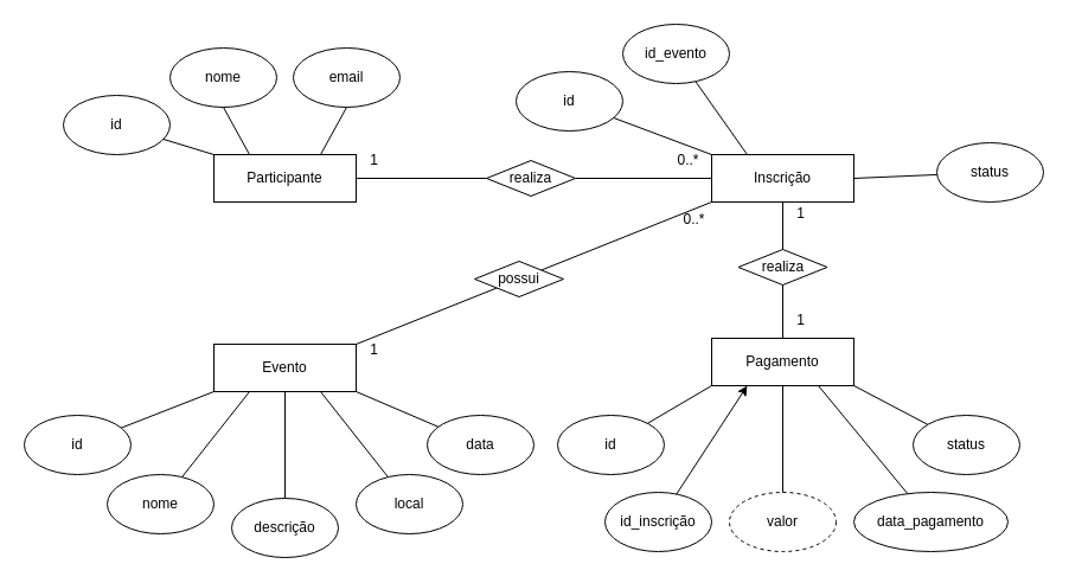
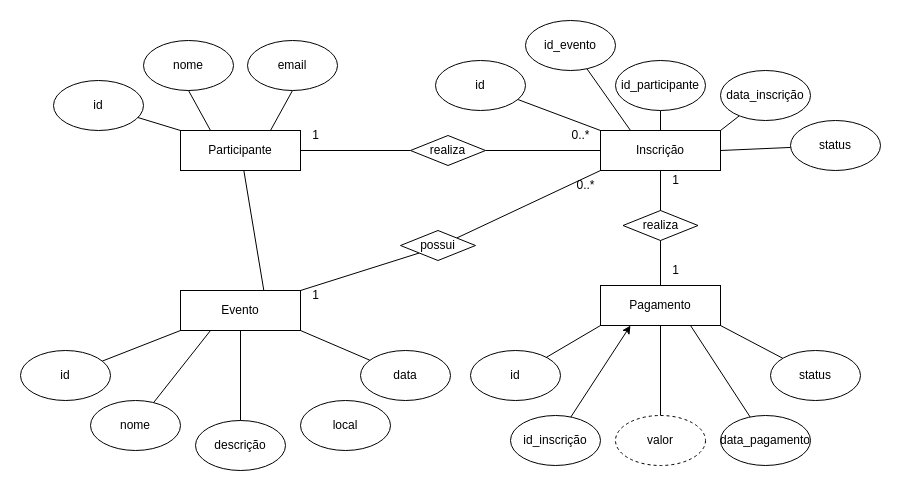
  <mxCell id="0" />
  <mxCell id="1" parent="0" />
  <mxCell id="2" style="edgeStyle=none;html=1;exitX=0;exitY=0;exitDx=0;exitDy=0;endArrow=none;endFill=0;" parent="1" source="4" target="5" edge="1"><mxGeometry relative="1" as="geometry" /></mxCell>
  <mxCell id="3" style="edgeStyle=none;html=1;exitX=0.75;exitY=0;exitDx=0;exitDy=0;entryX=0.5;entryY=1;entryDx=0;entryDy=0;endArrow=none;endFill=0;" parent="1" source="4" target="7" edge="1"><mxGeometry relative="1" as="geometry" /></mxCell>
  <mxCell id="4" value="Participante" style="rounded=0;whiteSpace=wrap;html=1;" parent="1" vertex="1"><mxGeometry x="180" y="130" width="120" height="40" as="geometry" /></mxCell>
  <mxCell id="5" value="id" style="ellipse;whiteSpace=wrap;html=1;" parent="1" vertex="1"><mxGeometry x="53" y="80" width="90" height="50" as="geometry" /></mxCell>
  <mxCell id="6" value="nome" style="ellipse;whiteSpace=wrap;html=1;" parent="1" vertex="1"><mxGeometry x="143" y="40" width="90" height="50" as="geometry" /></mxCell>
  <mxCell id="7" value="email" style="ellipse;whiteSpace=wrap;html=1;" parent="1" vertex="1"><mxGeometry x="247" y="40" width="90" height="50" as="geometry" /></mxCell>
  <mxCell id="8" value="" style="endArrow=none;html=1;entryX=0.25;entryY=0;entryDx=0;entryDy=0;exitX=0.5;exitY=1;exitDx=0;exitDy=0;" parent="1" source="6" target="4" edge="1"><mxGeometry width="50" height="50" relative="1" as="geometry"><mxPoint x="183" y="100" as="sourcePoint" /><mxPoint x="133" y="210" as="targetPoint" /></mxGeometry></mxCell>
  <mxCell id="9" style="edgeStyle=none;html=1;exitX=0;exitY=1;exitDx=0;exitDy=0;endArrow=none;endFill=0;" parent="1" source="13" target="14" edge="1"><mxGeometry relative="1" as="geometry" /></mxCell>
  <mxCell id="10" style="edgeStyle=none;html=1;exitX=0.5;exitY=0;exitDx=0;exitDy=0;entryX=0.5;entryY=1;entryDx=0;entryDy=0;endArrow=none;endFill=0;" parent="1" source="13" target="16" edge="1"><mxGeometry relative="1" as="geometry" /></mxCell>
- <mxCell id="11" style="edgeStyle=none;html=1;exitX=0.75;exitY=1;exitDx=0;exitDy=0;endArrow=none;endFill=0;" parent="1" source="13" target="17" edge="1"><mxGeometry relative="1" as="geometry" /></mxCell>
+ <mxCell id="11" style="edgeStyle=none;html=1;exitX=0.75;exitY=1;exitDx=0;exitDy=0;endArrow=none;endFill=0;" parent="1" source="13" target="4" edge="1"><mxGeometry relative="1" as="geometry" /></mxCell>
  <mxCell id="12" style="edgeStyle=none;html=1;entryX=0;entryY=1;entryDx=0;entryDy=0;exitX=1;exitY=0;exitDx=0;exitDy=0;endArrow=none;endFill=0;" parent="1" source="50" target="37" edge="1"><mxGeometry relative="1" as="geometry" /></mxCell>
  <mxCell id="13" value="Evento" style="rounded=0;whiteSpace=wrap;html=1;" parent="1" vertex="1"><mxGeometry x="180" y="290" width="120" height="40" as="geometry" /></mxCell>
  <mxCell id="14" value="id" style="ellipse;whiteSpace=wrap;html=1;" parent="1" vertex="1"><mxGeometry x="20" y="350" width="90" height="50" as="geometry" /></mxCell>
  <mxCell id="15" value="nome" style="ellipse;whiteSpace=wrap;html=1;" parent="1" vertex="1"><mxGeometry x="90" y="400" width="90" height="50" as="geometry" /></mxCell>
  <mxCell id="16" value="descrição" style="ellipse;whiteSpace=wrap;html=1;" parent="1" vertex="1"><mxGeometry x="195" y="420" width="90" height="50" as="geometry" /></mxCell>
  <mxCell id="17" value="local" style="ellipse;whiteSpace=wrap;html=1;" parent="1" vertex="1"><mxGeometry x="300" y="400" width="90" height="50" as="geometry" /></mxCell>
  <mxCell id="18" value="" style="endArrow=none;html=1;entryX=0.25;entryY=1;entryDx=0;entryDy=0;" parent="1" source="15" target="13" edge="1"><mxGeometry width="50" height="50" relative="1" as="geometry"><mxPoint x="150" y="360" as="sourcePoint" /><mxPoint x="130" y="370" as="targetPoint" /></mxGeometry></mxCell>
  <mxCell id="19" style="edgeStyle=none;html=1;entryX=1;entryY=1;entryDx=0;entryDy=0;endArrow=none;endFill=0;" parent="1" source="20" target="13" edge="1"><mxGeometry relative="1" as="geometry" /></mxCell>
  <mxCell id="20" value="data" style="ellipse;whiteSpace=wrap;html=1;" parent="1" vertex="1"><mxGeometry x="360" y="350" width="90" height="50" as="geometry" /></mxCell>
  <mxCell id="21" style="edgeStyle=none;html=1;exitX=0;exitY=1;exitDx=0;exitDy=0;endArrow=none;endFill=0;" parent="1" source="25" target="26" edge="1"><mxGeometry relative="1" as="geometry" /></mxCell>
  <mxCell id="22" style="edgeStyle=none;html=1;exitX=0.5;exitY=0;exitDx=0;exitDy=0;entryX=0.5;entryY=1;entryDx=0;entryDy=0;endArrow=none;endFill=0;" parent="1" source="25" target="28" edge="1"><mxGeometry relative="1" as="geometry" /></mxCell>
  <mxCell id="23" style="edgeStyle=none;html=1;exitX=0.75;exitY=1;exitDx=0;exitDy=0;endArrow=none;endFill=0;" parent="1" source="25" target="29" edge="1"><mxGeometry relative="1" as="geometry" /></mxCell>
  <mxCell id="24" style="edgeStyle=none;html=1;endArrow=none;endFill=0;" parent="1" source="25" target="37" edge="1"><mxGeometry relative="1" as="geometry" /></mxCell>
  <mxCell id="25" value="Pagamento" style="rounded=0;whiteSpace=wrap;html=1;" parent="1" vertex="1"><mxGeometry x="600" y="285" width="120" height="40" as="geometry" /></mxCell>
  <mxCell id="26" value="id" style="ellipse;whiteSpace=wrap;html=1;" parent="1" vertex="1"><mxGeometry x="470" y="350" width="90" height="50" as="geometry" /></mxCell>
  <mxCell id="27" value="id_inscrição" style="ellipse;whiteSpace=wrap;html=1;" parent="1" vertex="1"><mxGeometry x="510" y="415" width="90" height="50" as="geometry" /></mxCell>
  <mxCell id="28" value="valor" style="ellipse;whiteSpace=wrap;html=1;dashed=1;" parent="1" vertex="1"><mxGeometry x="615" y="415" width="90" height="50" as="geometry" /></mxCell>
- <mxCell id="29" value="data_pagamento" style="ellipse;whiteSpace=wrap;html=1;" parent="1" vertex="1"><mxGeometry x="720" y="415" width="130" height="50" as="geometry" /></mxCell>
+ <mxCell id="29" value="data_pagamento" style="ellipse;whiteSpace=wrap;html=1;" parent="1" vertex="1"><mxGeometry x="720" y="415" width="90" height="50" as="geometry" /></mxCell>
  <mxCell id="30" value="" style="endArrow=classic;html=1;entryX=0.25;entryY=1;entryDx=0;entryDy=0;" parent="1" source="27" target="25" edge="1"><mxGeometry width="50" height="50" relative="1" as="geometry"><mxPoint x="570" y="355" as="sourcePoint" /><mxPoint x="550" y="365" as="targetPoint" /></mxGeometry></mxCell>
  <mxCell id="31" style="edgeStyle=none;html=1;entryX=1;entryY=1;entryDx=0;entryDy=0;endArrow=none;endFill=0;" parent="1" source="32" target="25" edge="1"><mxGeometry relative="1" as="geometry" /></mxCell>
  <mxCell id="32" value="status" style="ellipse;whiteSpace=wrap;html=1;" parent="1" vertex="1"><mxGeometry x="770" y="350" width="90" height="50" as="geometry" /></mxCell>
  <mxCell id="33" style="edgeStyle=none;html=1;endArrow=none;endFill=0;exitX=0;exitY=0;exitDx=0;exitDy=0;" parent="1" source="37" target="38" edge="1"><mxGeometry relative="1" as="geometry"><mxPoint x="600" y="120" as="sourcePoint" /></mxGeometry></mxCell>
+ <mxCell id="34" style="edgeStyle=none;html=1;exitX=0.5;exitY=0;exitDx=0;exitDy=0;entryX=0.5;entryY=1;entryDx=0;entryDy=0;endArrow=none;endFill=0;" parent="1" source="37" target="40" edge="1"><mxGeometry relative="1" as="geometry" /></mxCell>
+ <mxCell id="35" style="edgeStyle=none;html=1;exitX=1;exitY=0;exitDx=0;exitDy=0;endArrow=none;endFill=0;" parent="1" source="37" target="41" edge="1"><mxGeometry relative="1" as="geometry" /></mxCell>
  <mxCell id="36" style="edgeStyle=none;html=1;endArrow=none;endFill=0;" parent="1" source="53" target="4" edge="1"><mxGeometry relative="1" as="geometry" /></mxCell>
  <mxCell id="37" value="Inscrição" style="rounded=0;whiteSpace=wrap;html=1;" parent="1" vertex="1"><mxGeometry x="600" y="130" width="120" height="40" as="geometry" /></mxCell>
  <mxCell id="38" value="id" style="ellipse;whiteSpace=wrap;html=1;" parent="1" vertex="1"><mxGeometry x="435" y="60" width="90" height="50" as="geometry" /></mxCell>
  <mxCell id="39" value="id_evento" style="ellipse;whiteSpace=wrap;html=1;" parent="1" vertex="1"><mxGeometry x="525" y="20" width="90" height="50" as="geometry" /></mxCell>
+ <mxCell id="40" value="id_participante" style="ellipse;whiteSpace=wrap;html=1;" parent="1" vertex="1"><mxGeometry x="615" y="60" width="90" height="50" as="geometry" /></mxCell>
+ <mxCell id="41" value="data_inscrição" style="ellipse;whiteSpace=wrap;html=1;" parent="1" vertex="1"><mxGeometry x="720" y="70" width="90" height="50" as="geometry" /></mxCell>
  <mxCell id="42" value="" style="endArrow=none;html=1;entryX=0.25;entryY=0;entryDx=0;entryDy=0;" parent="1" source="39" target="37" edge="1"><mxGeometry width="50" height="50" relative="1" as="geometry"><mxPoint x="570" y="195" as="sourcePoint" /><mxPoint x="550" y="205" as="targetPoint" /></mxGeometry></mxCell>
  <mxCell id="43" style="edgeStyle=none;html=1;entryX=1;entryY=0.5;entryDx=0;entryDy=0;endArrow=none;endFill=0;" parent="1" source="44" target="37" edge="1"><mxGeometry relative="1" as="geometry" /></mxCell>
  <mxCell id="44" value="status" style="ellipse;whiteSpace=wrap;html=1;" parent="1" vertex="1"><mxGeometry x="790" y="120" width="90" height="50" as="geometry" /></mxCell>
  <mxCell id="45" value="1" style="text;html=1;align=center;verticalAlign=middle;resizable=0;points=[];autosize=1;strokeColor=none;fillColor=none;" parent="1" vertex="1"><mxGeometry x="660" y="165" width="30" height="30" as="geometry" /></mxCell>
  <mxCell id="46" value="1" style="text;html=1;align=center;verticalAlign=middle;resizable=0;points=[];autosize=1;strokeColor=none;fillColor=none;" parent="1" vertex="1"><mxGeometry x="660" y="255" width="30" height="30" as="geometry" /></mxCell>
  <mxCell id="47" value="0..*" style="text;html=1;align=center;verticalAlign=middle;resizable=0;points=[];autosize=1;strokeColor=none;fillColor=none;" parent="1" vertex="1"><mxGeometry x="565" y="170" width="40" height="30" as="geometry" /></mxCell>
  <mxCell id="48" value="1" style="text;html=1;align=center;verticalAlign=middle;resizable=0;points=[];autosize=1;strokeColor=none;fillColor=none;" parent="1" vertex="1"><mxGeometry x="300" y="280" width="30" height="30" as="geometry" /></mxCell>
  <mxCell id="49" value="" style="edgeStyle=none;html=1;entryX=0;entryY=1;entryDx=0;entryDy=0;exitX=1;exitY=0;exitDx=0;exitDy=0;endArrow=none;endFill=0;" parent="1" source="13" target="50" edge="1"><mxGeometry relative="1" as="geometry"><mxPoint x="300" y="290" as="sourcePoint" /><mxPoint x="600" y="165" as="targetPoint" /></mxGeometry></mxCell>
- <mxCell id="50" value="possui" style="rhombus;whiteSpace=wrap;html=1;" parent="1" vertex="1"><mxGeometry x="400" y="220" width="75" height="30" as="geometry" /></mxCell>
+ <mxCell id="50" value="possui" style="rhombus;whiteSpace=wrap;html=1;" parent="1" vertex="1"><mxGeometry x="400" y="230" width="75" height="30" as="geometry" /></mxCell>
  <mxCell id="51" value="realiza" style="rhombus;whiteSpace=wrap;html=1;" parent="1" vertex="1"><mxGeometry x="622.5" y="210" width="75" height="30" as="geometry" /></mxCell>
  <mxCell id="52" value="" style="edgeStyle=none;html=1;endArrow=none;endFill=0;" parent="1" source="37" target="53" edge="1"><mxGeometry relative="1" as="geometry"><mxPoint x="600" y="146" as="sourcePoint" /><mxPoint x="300" y="149" as="targetPoint" /></mxGeometry></mxCell>
  <mxCell id="53" value="realiza" style="rhombus;whiteSpace=wrap;html=1;" parent="1" vertex="1"><mxGeometry x="410" y="135" width="75" height="30" as="geometry" /></mxCell>
  <mxCell id="54" value="0..*" style="text;html=1;align=center;verticalAlign=middle;resizable=0;points=[];autosize=1;strokeColor=none;fillColor=none;" parent="1" vertex="1"><mxGeometry x="560" y="120" width="40" height="30" as="geometry" /></mxCell>
  <mxCell id="55" value="1" style="text;html=1;align=center;verticalAlign=middle;resizable=0;points=[];autosize=1;strokeColor=none;fillColor=none;" parent="1" vertex="1"><mxGeometry x="300" y="120" width="30" height="30" as="geometry" /></mxCell>
